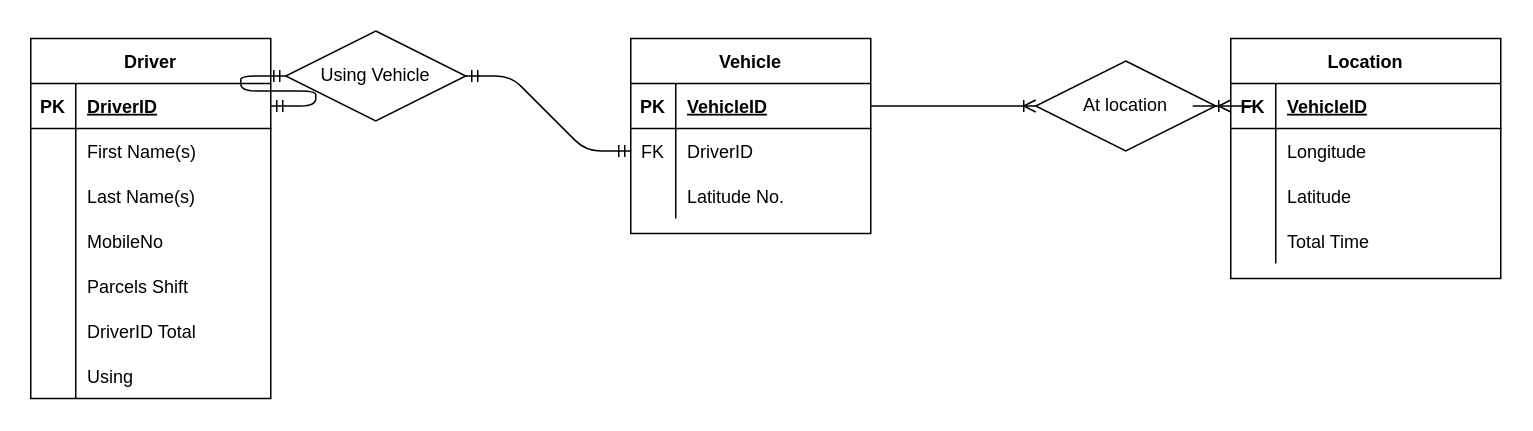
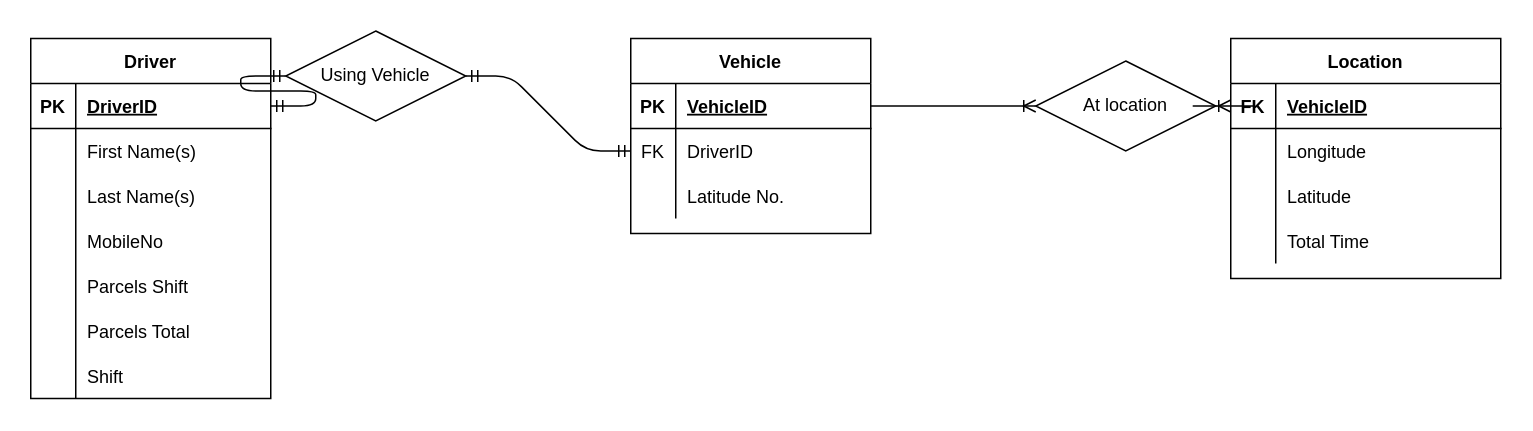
  <mxCell id="0" />
  <mxCell id="1" parent="0" />
  <mxCell id="2" value="Driver" style="shape=table;startSize=30;container=1;collapsible=1;childLayout=tableLayout;fixedRows=1;rowLines=0;fontStyle=1;align=center;resizeLast=1;" parent="1" vertex="1"><mxGeometry x="20" y="25" width="160" height="240" as="geometry"><mxRectangle x="40" y="40" width="70" height="30" as="alternateBounds" /></mxGeometry></mxCell>
  <mxCell id="3" value="" style="shape=partialRectangle;collapsible=0;dropTarget=0;pointerEvents=0;fillColor=none;points=[[0,0.5],[1,0.5]];portConstraint=eastwest;top=0;left=0;right=0;bottom=1;" parent="2" vertex="1"><mxGeometry y="30" width="160" height="30" as="geometry" /></mxCell>
  <mxCell id="4" value="PK" style="shape=partialRectangle;overflow=hidden;connectable=0;fillColor=none;top=0;left=0;bottom=0;right=0;fontStyle=1;" parent="3" vertex="1"><mxGeometry width="30" height="30" as="geometry" /></mxCell>
  <mxCell id="5" value="DriverID" style="shape=partialRectangle;overflow=hidden;connectable=0;fillColor=none;top=0;left=0;bottom=0;right=0;align=left;spacingLeft=6;fontStyle=5;" parent="3" vertex="1"><mxGeometry x="30" width="130" height="30" as="geometry" /></mxCell>
  <mxCell id="6" value="" style="shape=partialRectangle;collapsible=0;dropTarget=0;pointerEvents=0;fillColor=none;points=[[0,0.5],[1,0.5]];portConstraint=eastwest;top=0;left=0;right=0;bottom=0;" parent="2" vertex="1"><mxGeometry y="60" width="160" height="30" as="geometry" /></mxCell>
  <mxCell id="7" value="" style="shape=partialRectangle;overflow=hidden;connectable=0;fillColor=none;top=0;left=0;bottom=0;right=0;fontStyle=0" parent="6" vertex="1"><mxGeometry width="30" height="30" as="geometry" /></mxCell>
  <mxCell id="8" value="First Name(s)" style="shape=partialRectangle;overflow=hidden;connectable=0;fillColor=none;top=0;left=0;bottom=0;right=0;align=left;spacingLeft=6;" parent="6" vertex="1"><mxGeometry x="30" width="130" height="30" as="geometry" /></mxCell>
  <mxCell id="9" value="" style="shape=partialRectangle;collapsible=0;dropTarget=0;pointerEvents=0;fillColor=none;top=0;left=0;bottom=0;right=0;points=[[0,0.5],[1,0.5]];portConstraint=eastwest;" parent="2" vertex="1"><mxGeometry y="90" width="160" height="30" as="geometry" /></mxCell>
  <mxCell id="10" value="" style="shape=partialRectangle;connectable=0;fillColor=none;top=0;left=0;bottom=0;right=0;editable=1;overflow=hidden;" parent="9" vertex="1"><mxGeometry width="30" height="30" as="geometry" /></mxCell>
  <mxCell id="11" value="Last Name(s)" style="shape=partialRectangle;connectable=0;fillColor=none;top=0;left=0;bottom=0;right=0;align=left;spacingLeft=6;overflow=hidden;" parent="9" vertex="1"><mxGeometry x="30" width="130" height="30" as="geometry" /></mxCell>
  <mxCell id="12" value="" style="shape=partialRectangle;collapsible=0;dropTarget=0;pointerEvents=0;fillColor=none;top=0;left=0;bottom=0;right=0;points=[[0,0.5],[1,0.5]];portConstraint=eastwest;" parent="2" vertex="1"><mxGeometry y="120" width="160" height="30" as="geometry" /></mxCell>
  <mxCell id="13" value="" style="shape=partialRectangle;connectable=0;fillColor=none;top=0;left=0;bottom=0;right=0;editable=1;overflow=hidden;" parent="12" vertex="1"><mxGeometry width="30" height="30" as="geometry" /></mxCell>
  <mxCell id="14" value="MobileNo" style="shape=partialRectangle;connectable=0;fillColor=none;top=0;left=0;bottom=0;right=0;align=left;spacingLeft=6;overflow=hidden;" parent="12" vertex="1"><mxGeometry x="30" width="130" height="30" as="geometry" /></mxCell>
  <mxCell id="15" value="" style="shape=partialRectangle;collapsible=0;dropTarget=0;pointerEvents=0;fillColor=none;top=0;left=0;bottom=0;right=0;points=[[0,0.5],[1,0.5]];portConstraint=eastwest;" parent="2" vertex="1"><mxGeometry y="150" width="160" height="30" as="geometry" /></mxCell>
  <mxCell id="16" value="" style="shape=partialRectangle;connectable=0;fillColor=none;top=0;left=0;bottom=0;right=0;editable=1;overflow=hidden;" parent="15" vertex="1"><mxGeometry width="30" height="30" as="geometry" /></mxCell>
  <mxCell id="17" value="Parcels Shift" style="shape=partialRectangle;connectable=0;fillColor=none;top=0;left=0;bottom=0;right=0;align=left;spacingLeft=6;overflow=hidden;" parent="15" vertex="1"><mxGeometry x="30" width="130" height="30" as="geometry" /></mxCell>
  <mxCell id="18" value="" style="shape=partialRectangle;collapsible=0;dropTarget=0;pointerEvents=0;fillColor=none;top=0;left=0;bottom=0;right=0;points=[[0,0.5],[1,0.5]];portConstraint=eastwest;" parent="2" vertex="1"><mxGeometry y="180" width="160" height="30" as="geometry" /></mxCell>
  <mxCell id="19" value="" style="shape=partialRectangle;connectable=0;fillColor=none;top=0;left=0;bottom=0;right=0;editable=1;overflow=hidden;" parent="18" vertex="1"><mxGeometry width="30" height="30" as="geometry" /></mxCell>
- <mxCell id="20" value="DriverID Total" style="shape=partialRectangle;connectable=0;fillColor=none;top=0;left=0;bottom=0;right=0;align=left;spacingLeft=6;overflow=hidden;" parent="18" vertex="1"><mxGeometry x="30" width="130" height="30" as="geometry" /></mxCell>
+ <mxCell id="20" value="Parcels Total" style="shape=partialRectangle;connectable=0;fillColor=none;top=0;left=0;bottom=0;right=0;align=left;spacingLeft=6;overflow=hidden;" parent="18" vertex="1"><mxGeometry x="30" width="130" height="30" as="geometry" /></mxCell>
  <mxCell id="21" value="" style="shape=partialRectangle;collapsible=0;dropTarget=0;pointerEvents=0;fillColor=none;top=0;left=0;bottom=0;right=0;points=[[0,0.5],[1,0.5]];portConstraint=eastwest;" parent="2" vertex="1"><mxGeometry y="210" width="160" height="30" as="geometry" /></mxCell>
  <mxCell id="22" value="" style="shape=partialRectangle;connectable=0;fillColor=none;top=0;left=0;bottom=0;right=0;editable=1;overflow=hidden;" parent="21" vertex="1"><mxGeometry width="30" height="30" as="geometry" /></mxCell>
- <mxCell id="23" value="Using" style="shape=partialRectangle;connectable=0;fillColor=none;top=0;left=0;bottom=0;right=0;align=left;spacingLeft=6;overflow=hidden;" parent="21" vertex="1"><mxGeometry x="30" width="130" height="30" as="geometry" /></mxCell>
+ <mxCell id="23" value="Shift" style="shape=partialRectangle;connectable=0;fillColor=none;top=0;left=0;bottom=0;right=0;align=left;spacingLeft=6;overflow=hidden;" parent="21" vertex="1"><mxGeometry x="30" width="130" height="30" as="geometry" /></mxCell>
  <mxCell id="24" value="Vehicle" style="shape=table;startSize=30;container=1;collapsible=1;childLayout=tableLayout;fixedRows=1;rowLines=0;fontStyle=1;align=center;resizeLast=1;" parent="1" vertex="1"><mxGeometry x="420" y="25" width="160" height="130" as="geometry" /></mxCell>
  <mxCell id="25" value="" style="shape=partialRectangle;collapsible=0;dropTarget=0;pointerEvents=0;fillColor=none;top=0;left=0;bottom=1;right=0;points=[[0,0.5],[1,0.5]];portConstraint=eastwest;" parent="24" vertex="1"><mxGeometry y="30" width="160" height="30" as="geometry" /></mxCell>
  <mxCell id="26" value="PK" style="shape=partialRectangle;connectable=0;fillColor=none;top=0;left=0;bottom=0;right=0;fontStyle=1;overflow=hidden;" parent="25" vertex="1"><mxGeometry width="30" height="30" as="geometry" /></mxCell>
  <mxCell id="27" value="VehicleID" style="shape=partialRectangle;connectable=0;fillColor=none;top=0;left=0;bottom=0;right=0;align=left;spacingLeft=6;fontStyle=5;overflow=hidden;" parent="25" vertex="1"><mxGeometry x="30" width="130" height="30" as="geometry" /></mxCell>
  <mxCell id="28" value="" style="shape=partialRectangle;collapsible=0;dropTarget=0;pointerEvents=0;fillColor=none;top=0;left=0;bottom=0;right=0;points=[[0,0.5],[1,0.5]];portConstraint=eastwest;" parent="24" vertex="1"><mxGeometry y="60" width="160" height="30" as="geometry" /></mxCell>
  <mxCell id="29" value="FK" style="shape=partialRectangle;connectable=0;fillColor=none;top=0;left=0;bottom=0;right=0;fontStyle=0;overflow=hidden;" parent="28" vertex="1"><mxGeometry width="30" height="30" as="geometry" /></mxCell>
  <mxCell id="30" value="DriverID" style="shape=partialRectangle;connectable=0;fillColor=none;top=0;left=0;bottom=0;right=0;align=left;spacingLeft=6;fontStyle=0;overflow=hidden;" parent="28" vertex="1"><mxGeometry x="30" width="130" height="30" as="geometry" /></mxCell>
  <mxCell id="31" value="" style="shape=partialRectangle;collapsible=0;dropTarget=0;pointerEvents=0;fillColor=none;top=0;left=0;bottom=0;right=0;points=[[0,0.5],[1,0.5]];portConstraint=eastwest;" parent="24" vertex="1"><mxGeometry y="90" width="160" height="30" as="geometry" /></mxCell>
  <mxCell id="32" value="" style="shape=partialRectangle;connectable=0;fillColor=none;top=0;left=0;bottom=0;right=0;editable=1;overflow=hidden;" parent="31" vertex="1"><mxGeometry width="30" height="30" as="geometry" /></mxCell>
  <mxCell id="33" value="Latitude No." style="shape=partialRectangle;connectable=0;fillColor=none;top=0;left=0;bottom=0;right=0;align=left;spacingLeft=6;overflow=hidden;" parent="31" vertex="1"><mxGeometry x="30" width="130" height="30" as="geometry" /></mxCell>
  <mxCell id="34" value="Location" style="shape=table;startSize=30;container=1;collapsible=1;childLayout=tableLayout;fixedRows=1;rowLines=0;fontStyle=1;align=center;resizeLast=1;" parent="1" vertex="1"><mxGeometry x="820" y="25" width="180" height="160" as="geometry" /></mxCell>
  <mxCell id="35" value="" style="shape=partialRectangle;collapsible=0;dropTarget=0;pointerEvents=0;fillColor=none;top=0;left=0;bottom=1;right=0;points=[[0,0.5],[1,0.5]];portConstraint=eastwest;" parent="34" vertex="1"><mxGeometry y="30" width="180" height="30" as="geometry" /></mxCell>
  <mxCell id="36" value="FK" style="shape=partialRectangle;connectable=0;fillColor=none;top=0;left=0;bottom=0;right=0;fontStyle=1;overflow=hidden;" parent="35" vertex="1"><mxGeometry width="30" height="30" as="geometry" /></mxCell>
  <mxCell id="37" value="VehicleID" style="shape=partialRectangle;connectable=0;fillColor=none;top=0;left=0;bottom=0;right=0;align=left;spacingLeft=6;fontStyle=5;overflow=hidden;" parent="35" vertex="1"><mxGeometry x="30" width="150" height="30" as="geometry" /></mxCell>
  <mxCell id="38" value="" style="shape=partialRectangle;collapsible=0;dropTarget=0;pointerEvents=0;fillColor=none;top=0;left=0;bottom=0;right=0;points=[[0,0.5],[1,0.5]];portConstraint=eastwest;" parent="34" vertex="1"><mxGeometry y="60" width="180" height="30" as="geometry" /></mxCell>
  <mxCell id="39" value="" style="shape=partialRectangle;connectable=0;fillColor=none;top=0;left=0;bottom=0;right=0;editable=1;overflow=hidden;" parent="38" vertex="1"><mxGeometry width="30" height="30" as="geometry" /></mxCell>
  <mxCell id="40" value="Longitude" style="shape=partialRectangle;connectable=0;fillColor=none;top=0;left=0;bottom=0;right=0;align=left;spacingLeft=6;overflow=hidden;" parent="38" vertex="1"><mxGeometry x="30" width="150" height="30" as="geometry" /></mxCell>
  <mxCell id="41" value="" style="shape=partialRectangle;collapsible=0;dropTarget=0;pointerEvents=0;fillColor=none;top=0;left=0;bottom=0;right=0;points=[[0,0.5],[1,0.5]];portConstraint=eastwest;" parent="34" vertex="1"><mxGeometry y="90" width="180" height="30" as="geometry" /></mxCell>
  <mxCell id="42" value="" style="shape=partialRectangle;connectable=0;fillColor=none;top=0;left=0;bottom=0;right=0;editable=1;overflow=hidden;" parent="41" vertex="1"><mxGeometry width="30" height="30" as="geometry" /></mxCell>
  <mxCell id="43" value="Latitude" style="shape=partialRectangle;connectable=0;fillColor=none;top=0;left=0;bottom=0;right=0;align=left;spacingLeft=6;overflow=hidden;" parent="41" vertex="1"><mxGeometry x="30" width="150" height="30" as="geometry" /></mxCell>
  <mxCell id="44" value="" style="shape=partialRectangle;collapsible=0;dropTarget=0;pointerEvents=0;fillColor=none;top=0;left=0;bottom=0;right=0;points=[[0,0.5],[1,0.5]];portConstraint=eastwest;" parent="34" vertex="1"><mxGeometry y="120" width="180" height="30" as="geometry" /></mxCell>
  <mxCell id="45" value="" style="shape=partialRectangle;connectable=0;fillColor=none;top=0;left=0;bottom=0;right=0;editable=1;overflow=hidden;" parent="44" vertex="1"><mxGeometry width="30" height="30" as="geometry" /></mxCell>
  <mxCell id="46" value="Total Time" style="shape=partialRectangle;connectable=0;fillColor=none;top=0;left=0;bottom=0;right=0;align=left;spacingLeft=6;overflow=hidden;" parent="44" vertex="1"><mxGeometry x="30" width="150" height="30" as="geometry" /></mxCell>
  <mxCell id="47" value="" style="edgeStyle=entityRelationEdgeStyle;fontSize=12;html=1;endArrow=ERmandOne;startArrow=ERmandOne;exitX=1;exitY=0.5;exitDx=0;exitDy=0;entryX=0;entryY=0.5;entryDx=0;entryDy=0;" parent="1" source="3" target="49" edge="1"><mxGeometry width="100" height="100" relative="1" as="geometry"><mxPoint x="250" y="325" as="sourcePoint" /><mxPoint x="240" y="105" as="targetPoint" /></mxGeometry></mxCell>
  <mxCell id="48" value="" style="edgeStyle=entityRelationEdgeStyle;fontSize=12;html=1;endArrow=ERmandOne;startArrow=ERmandOne;entryX=0;entryY=0.5;entryDx=0;entryDy=0;exitX=1;exitY=0.5;exitDx=0;exitDy=0;" parent="1" source="49" target="28" edge="1"><mxGeometry width="100" height="100" relative="1" as="geometry"><mxPoint x="230" y="315" as="sourcePoint" /><mxPoint x="340" y="240" as="targetPoint" /></mxGeometry></mxCell>
  <mxCell id="49" value="Using Vehicle" style="shape=rhombus;perimeter=rhombusPerimeter;whiteSpace=wrap;html=1;align=center;" parent="1" vertex="1"><mxGeometry x="190" y="20" width="120" height="60" as="geometry" /></mxCell>
  <mxCell id="50" value="At location" style="shape=rhombus;perimeter=rhombusPerimeter;whiteSpace=wrap;html=1;align=center;" parent="1" vertex="1"><mxGeometry x="690" y="40" width="120" height="60" as="geometry" /></mxCell>
  <mxCell id="51" value="" style="edgeStyle=entityRelationEdgeStyle;fontSize=12;html=1;endArrow=ERoneToMany;entryX=0;entryY=0.5;entryDx=0;entryDy=0;exitX=1;exitY=0.5;exitDx=0;exitDy=0;" parent="1" source="50" target="35" edge="1"><mxGeometry width="100" height="100" relative="1" as="geometry"><mxPoint x="250" y="425" as="sourcePoint" /><mxPoint x="350" y="325" as="targetPoint" /></mxGeometry></mxCell>
  <mxCell id="52" value="" style="edgeStyle=entityRelationEdgeStyle;fontSize=12;html=1;endArrow=ERoneToMany;exitX=1;exitY=0.5;exitDx=0;exitDy=0;entryX=0;entryY=0.5;entryDx=0;entryDy=0;" parent="1" source="25" target="50" edge="1"><mxGeometry width="100" height="100" relative="1" as="geometry"><mxPoint x="250" y="425" as="sourcePoint" /><mxPoint x="640" y="70" as="targetPoint" /></mxGeometry></mxCell>
